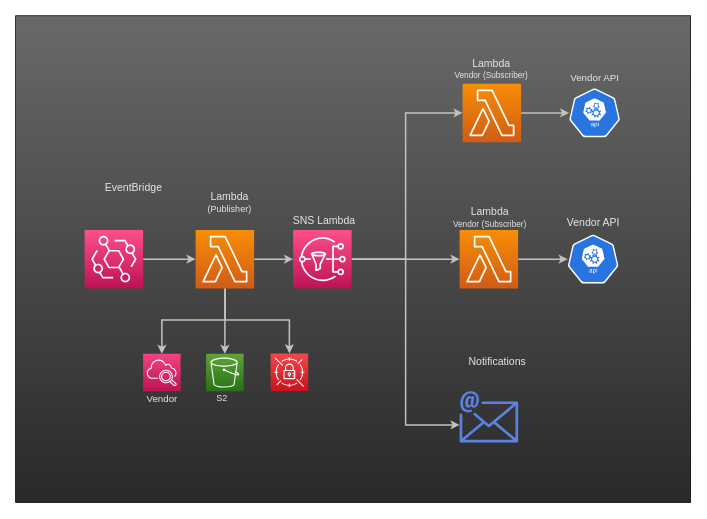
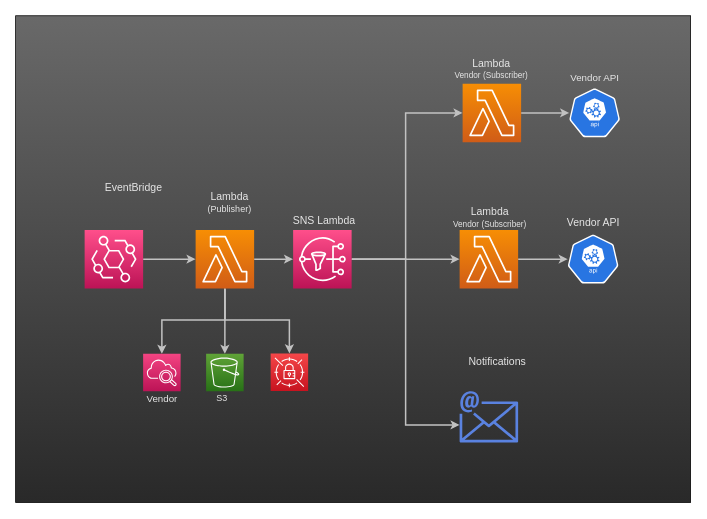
  <mxCell id="0" />
  <mxCell id="1" value="Background" parent="0" />
  <mxCell id="2" value="" style="rounded=0;whiteSpace=wrap;html=1;gradientColor=#292929;fillColor=#696969;gradientDirection=south;" vertex="1" parent="1"><mxGeometry x="20" y="20.5" width="900" height="649" as="geometry" /></mxCell>
  <mxCell id="3" value="Diagrams" parent="0" />
  <mxCell id="4" style="edgeStyle=orthogonalEdgeStyle;rounded=0;orthogonalLoop=1;jettySize=auto;html=1;exitX=1;exitY=0.5;exitDx=0;exitDy=0;exitPerimeter=0;entryX=0;entryY=0.5;entryDx=0;entryDy=0;entryPerimeter=0;strokeColor=#C2C2C2;strokeWidth=2;" edge="1" parent="3" source="5" target="10"><mxGeometry relative="1" as="geometry" /></mxCell>
  <mxCell id="5" value="" style="sketch=0;points=[[0,0,0],[0.25,0,0],[0.5,0,0],[0.75,0,0],[1,0,0],[0,1,0],[0.25,1,0],[0.5,1,0],[0.75,1,0],[1,1,0],[0,0.25,0],[0,0.5,0],[0,0.75,0],[1,0.25,0],[1,0.5,0],[1,0.75,0]];outlineConnect=0;fontColor=#232F3E;gradientColor=#FF4F8B;gradientDirection=north;fillColor=#BC1356;strokeColor=#ffffff;dashed=0;verticalLabelPosition=bottom;verticalAlign=top;align=center;html=1;fontSize=12;fontStyle=0;aspect=fixed;shape=mxgraph.aws4.resourceIcon;resIcon=mxgraph.aws4.eventbridge;" vertex="1" parent="3"><mxGeometry x="112" y="306" width="78" height="78" as="geometry" /></mxCell>
  <mxCell id="6" style="edgeStyle=orthogonalEdgeStyle;rounded=0;orthogonalLoop=1;jettySize=auto;html=1;exitX=1;exitY=0.5;exitDx=0;exitDy=0;exitPerimeter=0;entryX=0;entryY=0.5;entryDx=0;entryDy=0;entryPerimeter=0;strokeColor=#C2C2C2;strokeWidth=2;" edge="1" parent="3" source="10" target="17"><mxGeometry relative="1" as="geometry" /></mxCell>
  <mxCell id="7" value="" style="edgeStyle=orthogonalEdgeStyle;rounded=0;orthogonalLoop=1;jettySize=auto;html=1;strokeColor=#C2C2C2;strokeWidth=2;" edge="1" parent="3" source="10" target="11"><mxGeometry relative="1" as="geometry" /></mxCell>
  <mxCell id="8" style="edgeStyle=orthogonalEdgeStyle;rounded=0;orthogonalLoop=1;jettySize=auto;html=1;exitX=0.5;exitY=1;exitDx=0;exitDy=0;exitPerimeter=0;strokeColor=#C2C2C2;entryX=0.5;entryY=0;entryDx=0;entryDy=0;entryPerimeter=0;strokeWidth=2;" edge="1" parent="3" source="10" target="12"><mxGeometry relative="1" as="geometry"><Array as="points"><mxPoint x="299" y="426" /><mxPoint x="215" y="426" /></Array></mxGeometry></mxCell>
  <mxCell id="9" style="edgeStyle=orthogonalEdgeStyle;rounded=0;orthogonalLoop=1;jettySize=auto;html=1;exitX=0.5;exitY=1;exitDx=0;exitDy=0;exitPerimeter=0;entryX=0.5;entryY=0;entryDx=0;entryDy=0;entryPerimeter=0;strokeColor=#C2C2C2;strokeWidth=2;" edge="1" parent="3" source="10" target="13"><mxGeometry relative="1" as="geometry"><Array as="points"><mxPoint x="299" y="426" /><mxPoint x="385" y="426" /></Array></mxGeometry></mxCell>
  <mxCell id="10" value="" style="sketch=0;points=[[0,0,0],[0.25,0,0],[0.5,0,0],[0.75,0,0],[1,0,0],[0,1,0],[0.25,1,0],[0.5,1,0],[0.75,1,0],[1,1,0],[0,0.25,0],[0,0.5,0],[0,0.75,0],[1,0.25,0],[1,0.5,0],[1,0.75,0]];outlineConnect=0;fontColor=#232F3E;gradientColor=#F78E04;gradientDirection=north;fillColor=#D05C17;strokeColor=#ffffff;dashed=0;verticalLabelPosition=bottom;verticalAlign=top;align=center;html=1;fontSize=12;fontStyle=0;aspect=fixed;shape=mxgraph.aws4.resourceIcon;resIcon=mxgraph.aws4.lambda;" vertex="1" parent="3"><mxGeometry x="260" y="306" width="78" height="78" as="geometry" /></mxCell>
  <mxCell id="11" value="" style="sketch=0;points=[[0,0,0],[0.25,0,0],[0.5,0,0],[0.75,0,0],[1,0,0],[0,1,0],[0.25,1,0],[0.5,1,0],[0.75,1,0],[1,1,0],[0,0.25,0],[0,0.5,0],[0,0.75,0],[1,0.25,0],[1,0.5,0],[1,0.75,0]];outlineConnect=0;fontColor=#232F3E;gradientColor=#60A337;gradientDirection=north;fillColor=#277116;strokeColor=#ffffff;dashed=0;verticalLabelPosition=bottom;verticalAlign=top;align=center;html=1;fontSize=12;fontStyle=0;aspect=fixed;shape=mxgraph.aws4.resourceIcon;resIcon=mxgraph.aws4.s3;" vertex="1" parent="3"><mxGeometry x="274" y="471.25" width="50" height="50" as="geometry" /></mxCell>
  <mxCell id="12" value="" style="sketch=0;points=[[0,0,0],[0.25,0,0],[0.5,0,0],[0.75,0,0],[1,0,0],[0,1,0],[0.25,1,0],[0.5,1,0],[0.75,1,0],[1,1,0],[0,0.25,0],[0,0.5,0],[0,0.75,0],[1,0.25,0],[1,0.5,0],[1,0.75,0]];points=[[0,0,0],[0.25,0,0],[0.5,0,0],[0.75,0,0],[1,0,0],[0,1,0],[0.25,1,0],[0.5,1,0],[0.75,1,0],[1,1,0],[0,0.25,0],[0,0.5,0],[0,0.75,0],[1,0.25,0],[1,0.5,0],[1,0.75,0]];outlineConnect=0;fontColor=#232F3E;gradientColor=#F34482;gradientDirection=north;fillColor=#BC1356;strokeColor=#ffffff;dashed=0;verticalLabelPosition=bottom;verticalAlign=top;align=center;html=1;fontSize=12;fontStyle=0;aspect=fixed;shape=mxgraph.aws4.resourceIcon;resIcon=mxgraph.aws4.cloudwatch_2;" vertex="1" parent="3"><mxGeometry x="190" y="471.25" width="50" height="50" as="geometry" /></mxCell>
  <mxCell id="13" value="" style="sketch=0;points=[[0,0,0],[0.25,0,0],[0.5,0,0],[0.75,0,0],[1,0,0],[0,1,0],[0.25,1,0],[0.5,1,0],[0.75,1,0],[1,1,0],[0,0.25,0],[0,0.5,0],[0,0.75,0],[1,0.25,0],[1,0.5,0],[1,0.75,0]];outlineConnect=0;fontColor=#232F3E;gradientColor=#F54749;gradientDirection=north;fillColor=#C7131F;strokeColor=#ffffff;dashed=0;verticalLabelPosition=bottom;verticalAlign=top;align=center;html=1;fontSize=12;fontStyle=0;aspect=fixed;shape=mxgraph.aws4.resourceIcon;resIcon=mxgraph.aws4.secrets_manager;" vertex="1" parent="3"><mxGeometry x="360" y="470.75" width="50" height="50" as="geometry" /></mxCell>
  <mxCell id="14" style="edgeStyle=orthogonalEdgeStyle;rounded=0;orthogonalLoop=1;jettySize=auto;html=1;exitX=1;exitY=0.5;exitDx=0;exitDy=0;exitPerimeter=0;entryX=0;entryY=0.5;entryDx=0;entryDy=0;entryPerimeter=0;strokeColor=#C2C2C2;strokeWidth=2;" edge="1" parent="3" source="17" target="21"><mxGeometry relative="1" as="geometry" /></mxCell>
  <mxCell id="15" style="edgeStyle=orthogonalEdgeStyle;rounded=0;orthogonalLoop=1;jettySize=auto;html=1;exitX=1;exitY=0.5;exitDx=0;exitDy=0;exitPerimeter=0;fontSize=9;fontColor=#E6E6E6;strokeColor=#C2C2C2;strokeWidth=2;" edge="1" parent="3" source="17" target="22"><mxGeometry relative="1" as="geometry"><Array as="points"><mxPoint x="540" y="345" /><mxPoint x="540" y="566" /></Array></mxGeometry></mxCell>
  <mxCell id="16" style="edgeStyle=orthogonalEdgeStyle;rounded=0;orthogonalLoop=1;jettySize=auto;html=1;exitX=1;exitY=0.5;exitDx=0;exitDy=0;exitPerimeter=0;entryX=0;entryY=0.5;entryDx=0;entryDy=0;entryPerimeter=0;fontSize=13;fontColor=#E6E6E6;strokeColor=#C2C2C2;strokeWidth=2;" edge="1" parent="3" source="17" target="19"><mxGeometry relative="1" as="geometry"><Array as="points"><mxPoint x="540" y="345" /><mxPoint x="540" y="150" /></Array></mxGeometry></mxCell>
  <mxCell id="17" value="" style="sketch=0;points=[[0,0,0],[0.25,0,0],[0.5,0,0],[0.75,0,0],[1,0,0],[0,1,0],[0.25,1,0],[0.5,1,0],[0.75,1,0],[1,1,0],[0,0.25,0],[0,0.5,0],[0,0.75,0],[1,0.25,0],[1,0.5,0],[1,0.75,0]];outlineConnect=0;fontColor=#232F3E;gradientColor=#FF4F8B;gradientDirection=north;fillColor=#BC1356;strokeColor=#ffffff;dashed=0;verticalLabelPosition=bottom;verticalAlign=top;align=center;html=1;fontSize=12;fontStyle=0;aspect=fixed;shape=mxgraph.aws4.resourceIcon;resIcon=mxgraph.aws4.sns;" vertex="1" parent="3"><mxGeometry x="390" y="306" width="78" height="78" as="geometry" /></mxCell>
  <mxCell id="18" style="edgeStyle=orthogonalEdgeStyle;rounded=0;orthogonalLoop=1;jettySize=auto;html=1;exitX=1;exitY=0.5;exitDx=0;exitDy=0;exitPerimeter=0;strokeColor=#C2C2C2;strokeWidth=2;" edge="1" parent="3" source="19" target="23"><mxGeometry relative="1" as="geometry" /></mxCell>
  <mxCell id="19" value="" style="sketch=0;points=[[0,0,0],[0.25,0,0],[0.5,0,0],[0.75,0,0],[1,0,0],[0,1,0],[0.25,1,0],[0.5,1,0],[0.75,1,0],[1,1,0],[0,0.25,0],[0,0.5,0],[0,0.75,0],[1,0.25,0],[1,0.5,0],[1,0.75,0]];outlineConnect=0;fontColor=#232F3E;gradientColor=#F78E04;gradientDirection=north;fillColor=#D05C17;strokeColor=#ffffff;dashed=0;verticalLabelPosition=bottom;verticalAlign=top;align=center;html=1;fontSize=12;fontStyle=0;aspect=fixed;shape=mxgraph.aws4.resourceIcon;resIcon=mxgraph.aws4.lambda;" vertex="1" parent="3"><mxGeometry x="615.99" y="111" width="78" height="78" as="geometry" /></mxCell>
  <mxCell id="20" style="edgeStyle=orthogonalEdgeStyle;rounded=0;orthogonalLoop=1;jettySize=auto;html=1;exitX=1;exitY=0.5;exitDx=0;exitDy=0;exitPerimeter=0;strokeColor=#C2C2C2;strokeWidth=2;" edge="1" parent="3" source="21" target="24"><mxGeometry relative="1" as="geometry" /></mxCell>
  <mxCell id="21" value="" style="sketch=0;points=[[0,0,0],[0.25,0,0],[0.5,0,0],[0.75,0,0],[1,0,0],[0,1,0],[0.25,1,0],[0.5,1,0],[0.75,1,0],[1,1,0],[0,0.25,0],[0,0.5,0],[0,0.75,0],[1,0.25,0],[1,0.5,0],[1,0.75,0]];outlineConnect=0;fontColor=#232F3E;gradientColor=#F78E04;gradientDirection=north;fillColor=#D05C17;strokeColor=#ffffff;dashed=0;verticalLabelPosition=bottom;verticalAlign=top;align=center;html=1;fontSize=12;fontStyle=0;aspect=fixed;shape=mxgraph.aws4.resourceIcon;resIcon=mxgraph.aws4.lambda;" vertex="1" parent="3"><mxGeometry x="612" y="306" width="78" height="78" as="geometry" /></mxCell>
  <mxCell id="22" value="" style="sketch=0;outlineConnect=0;fontColor=#232F3E;gradientColor=none;fillColor=#5A82E0;strokeColor=none;dashed=0;verticalLabelPosition=bottom;verticalAlign=top;align=center;html=1;fontSize=12;fontStyle=0;aspect=fixed;shape=mxgraph.aws4.email;" vertex="1" parent="3"><mxGeometry x="612" y="520.75" width="78" height="69" as="geometry" /></mxCell>
  <mxCell id="23" value="" style="sketch=0;html=1;dashed=0;whitespace=wrap;fillColor=#2875E2;strokeColor=#ffffff;points=[[0.005,0.63,0],[0.1,0.2,0],[0.9,0.2,0],[0.5,0,0],[0.995,0.63,0],[0.72,0.99,0],[0.5,1,0],[0.28,0.99,0]];shape=mxgraph.kubernetes.icon;prIcon=api" vertex="1" parent="3"><mxGeometry x="758.14" y="117.5" width="67.71" height="65" as="geometry" /></mxCell>
  <mxCell id="24" value="" style="sketch=0;html=1;dashed=0;whitespace=wrap;fillColor=#2875E2;strokeColor=#ffffff;points=[[0.005,0.63,0],[0.1,0.2,0],[0.9,0.2,0],[0.5,0,0],[0.995,0.63,0],[0.72,0.99,0],[0.5,1,0],[0.28,0.99,0]];shape=mxgraph.kubernetes.icon;prIcon=api" vertex="1" parent="3"><mxGeometry x="756.15" y="312.5" width="67.71" height="65" as="geometry" /></mxCell>
  <mxCell id="25" value="&lt;font color=&quot;#e6e6e6&quot; style=&quot;font-size: 14px&quot;&gt;EventBridge&lt;/font&gt;" style="text;html=1;align=center;verticalAlign=middle;resizable=0;points=[];autosize=1;strokeColor=none;fillColor=none;" vertex="1" parent="3"><mxGeometry x="132" y="239" width="90" height="20" as="geometry" /></mxCell>
  <mxCell id="26" value="&lt;font color=&quot;#e6e6e6&quot;&gt;&lt;font style=&quot;font-size: 14px&quot;&gt;Lambda&lt;/font&gt;&lt;br&gt;(Publisher)&lt;br&gt;&lt;/font&gt;" style="text;html=1;align=center;verticalAlign=middle;resizable=0;points=[];autosize=1;strokeColor=none;fillColor=none;" vertex="1" parent="3"><mxGeometry x="270" y="254" width="70" height="30" as="geometry" /></mxCell>
  <mxCell id="27" value="&lt;font color=&quot;#e6e6e6&quot; style=&quot;font-size: 14px&quot;&gt;SNS Lambda&lt;/font&gt;" style="text;html=1;align=center;verticalAlign=middle;resizable=0;points=[];autosize=1;strokeColor=none;fillColor=none;" vertex="1" parent="3"><mxGeometry x="386" y="284" width="90" height="20" as="geometry" /></mxCell>
  <mxCell id="28" value="&lt;font color=&quot;#e6e6e6&quot;&gt;&lt;font style=&quot;font-size: 14px&quot;&gt;Lambda&lt;/font&gt;&lt;br&gt;&lt;font style=&quot;font-size: 11px&quot;&gt;Vendor (Subscriber)&lt;/font&gt;&lt;br&gt;&lt;/font&gt;" style="text;html=1;align=center;verticalAlign=middle;resizable=0;points=[];autosize=1;strokeColor=none;fillColor=none;" vertex="1" parent="3"><mxGeometry x="598.99" y="76" width="110" height="30" as="geometry" /></mxCell>
  <mxCell id="29" value="&lt;font color=&quot;#e6e6e6&quot;&gt;&lt;font style=&quot;font-size: 14px&quot;&gt;Lambda&lt;/font&gt;&lt;br&gt;&lt;font style=&quot;font-size: 11px&quot;&gt;Vendor (Subscriber)&lt;/font&gt;&lt;br&gt;&lt;/font&gt;" style="text;html=1;align=center;verticalAlign=middle;resizable=0;points=[];autosize=1;strokeColor=none;fillColor=none;" vertex="1" parent="3"><mxGeometry x="597" y="274" width="110" height="30" as="geometry" /></mxCell>
  <mxCell id="30" value="&lt;font color=&quot;#e6e6e6&quot;&gt;&lt;font style=&quot;font-size: 14px&quot;&gt;Notifications&lt;/font&gt;&lt;br&gt;&lt;/font&gt;" style="text;html=1;align=center;verticalAlign=middle;resizable=0;points=[];autosize=1;strokeColor=none;fillColor=none;" vertex="1" parent="3"><mxGeometry x="617" y="471" width="90" height="20" as="geometry" /></mxCell>
  <mxCell id="31" value="&lt;font color=&quot;#e6e6e6&quot; style=&quot;font-size: 13px&quot;&gt;Vendor&lt;/font&gt;" style="text;html=1;align=center;verticalAlign=middle;resizable=0;points=[];autosize=1;strokeColor=none;fillColor=none;" vertex="1" parent="3"><mxGeometry x="170" y="520.75" width="90" height="20" as="geometry" /></mxCell>
- <mxCell id="32" value="&lt;font color=&quot;#e6e6e6&quot; style=&quot;font-size: 12px&quot;&gt;S2&lt;/font&gt;" style="text;html=1;align=center;verticalAlign=middle;resizable=0;points=[];autosize=1;strokeColor=none;fillColor=none;" vertex="1" parent="3"><mxGeometry x="280" y="520.75" width="30" height="20" as="geometry" /></mxCell>
+ <mxCell id="32" value="&lt;font color=&quot;#e6e6e6&quot; style=&quot;font-size: 12px&quot;&gt;S3&lt;/font&gt;" style="text;html=1;align=center;verticalAlign=middle;resizable=0;points=[];autosize=1;strokeColor=none;fillColor=none;" vertex="1" parent="3"><mxGeometry x="280" y="520.75" width="30" height="20" as="geometry" /></mxCell>
  <mxCell id="33" value="&lt;font color=&quot;#e6e6e6&quot;&gt;&lt;font style=&quot;font-size: 13px&quot;&gt;Vendor API&lt;/font&gt;&lt;br&gt;&lt;/font&gt;" style="text;html=1;align=center;verticalAlign=middle;resizable=0;points=[];autosize=1;strokeColor=none;fillColor=none;" vertex="1" parent="3"><mxGeometry x="752" y="92.5" width="80" height="20" as="geometry" /></mxCell>
  <mxCell id="34" value="&lt;font color=&quot;#e6e6e6&quot;&gt;&lt;font style=&quot;font-size: 14px&quot;&gt;Vendor API&lt;/font&gt;&lt;br&gt;&lt;/font&gt;" style="text;html=1;align=center;verticalAlign=middle;resizable=0;points=[];autosize=1;strokeColor=none;fillColor=none;" vertex="1" parent="3"><mxGeometry x="745" y="286" width="90" height="20" as="geometry" /></mxCell>
